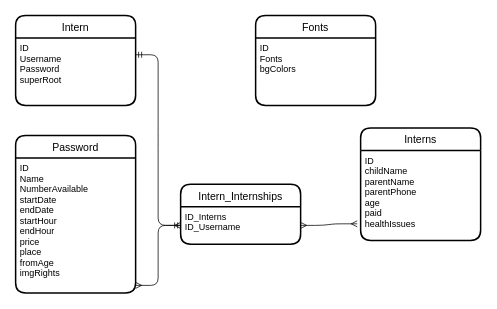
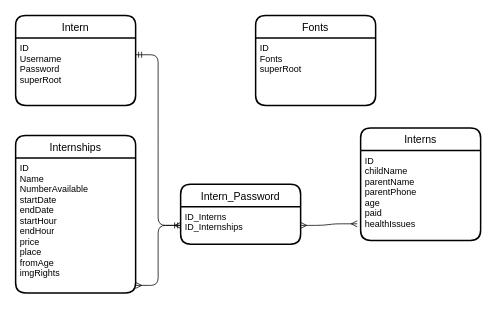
  <mxCell id="0" />
  <mxCell id="1" parent="0" />
  <mxCell id="2" value="Intern" style="swimlane;childLayout=stackLayout;horizontal=1;startSize=30;horizontalStack=0;rounded=1;fontSize=14;fontStyle=0;strokeWidth=2;resizeParent=0;resizeLast=1;shadow=0;dashed=0;align=center;" vertex="1" parent="1"><mxGeometry x="20" y="20" width="160" height="120" as="geometry" /></mxCell>
  <mxCell id="3" value="ID&#10;Username&#10;Password&#10;superRoot&#10;" style="align=left;strokeColor=none;fillColor=none;spacingLeft=4;fontSize=12;verticalAlign=top;resizable=0;rotatable=0;part=1;" vertex="1" parent="2"><mxGeometry y="30" width="160" height="90" as="geometry" /></mxCell>
  <mxCell id="4" value="Fonts" style="swimlane;childLayout=stackLayout;horizontal=1;startSize=30;horizontalStack=0;rounded=1;fontSize=14;fontStyle=0;strokeWidth=2;resizeParent=0;resizeLast=1;shadow=0;dashed=0;align=center;" vertex="1" parent="1"><mxGeometry x="340" y="20" width="160" height="120" as="geometry" /></mxCell>
- <mxCell id="5" value="ID&#10;Fonts&#10;bgColors" style="align=left;strokeColor=none;fillColor=none;spacingLeft=4;fontSize=12;verticalAlign=top;resizable=0;rotatable=0;part=1;" vertex="1" parent="4"><mxGeometry y="30" width="160" height="90" as="geometry" /></mxCell>
+ <mxCell id="5" value="ID&#10;Fonts&#10;superRoot" style="align=left;strokeColor=none;fillColor=none;spacingLeft=4;fontSize=12;verticalAlign=top;resizable=0;rotatable=0;part=1;" vertex="1" parent="4"><mxGeometry y="30" width="160" height="90" as="geometry" /></mxCell>
  <mxCell id="6" value="" style="edgeStyle=entityRelationEdgeStyle;fontSize=12;html=1;endArrow=ERmandOne;startArrow=ERmandOne;exitX=1;exitY=0.25;exitDx=0;exitDy=0;" edge="1" parent="1" source="3" target="10"><mxGeometry width="100" height="100" relative="1" as="geometry"><mxPoint x="340" y="170" as="sourcePoint" /><mxPoint x="440" y="70" as="targetPoint" /></mxGeometry></mxCell>
- <mxCell id="7" value="Password" style="swimlane;childLayout=stackLayout;horizontal=1;startSize=30;horizontalStack=0;rounded=1;fontSize=14;fontStyle=0;strokeWidth=2;resizeParent=0;resizeLast=1;shadow=0;dashed=0;align=center;" vertex="1" parent="1"><mxGeometry x="20" y="180" width="160" height="210" as="geometry" /></mxCell>
+ <mxCell id="7" value="Internships" style="swimlane;childLayout=stackLayout;horizontal=1;startSize=30;horizontalStack=0;rounded=1;fontSize=14;fontStyle=0;strokeWidth=2;resizeParent=0;resizeLast=1;shadow=0;dashed=0;align=center;" vertex="1" parent="1"><mxGeometry x="20" y="180" width="160" height="210" as="geometry" /></mxCell>
  <mxCell id="8" value="ID&#10;Name&#10;NumberAvailable&#10;startDate&#10;endDate&#10;startHour&#10;endHour&#10;price&#10;place&#10;fromAge&#10;imgRights&#10;" style="align=left;strokeColor=none;fillColor=none;spacingLeft=4;fontSize=12;verticalAlign=top;resizable=0;rotatable=0;part=1;" vertex="1" parent="7"><mxGeometry y="30" width="160" height="180" as="geometry" /></mxCell>
- <mxCell id="9" value="Intern_Internships" style="swimlane;childLayout=stackLayout;horizontal=1;startSize=30;horizontalStack=0;rounded=1;fontSize=14;fontStyle=0;strokeWidth=2;resizeParent=0;resizeLast=1;shadow=0;dashed=0;align=center;" vertex="1" parent="1"><mxGeometry x="240" y="245" width="160" height="80" as="geometry" /></mxCell>
- <mxCell id="10" value="ID_Interns&#10;ID_Username" style="align=left;strokeColor=none;fillColor=none;spacingLeft=4;fontSize=12;verticalAlign=top;resizable=0;rotatable=0;part=1;" vertex="1" parent="9"><mxGeometry y="30" width="160" height="50" as="geometry" /></mxCell>
+ <mxCell id="9" value="Intern_Password" style="swimlane;childLayout=stackLayout;horizontal=1;startSize=30;horizontalStack=0;rounded=1;fontSize=14;fontStyle=0;strokeWidth=2;resizeParent=0;resizeLast=1;shadow=0;dashed=0;align=center;" vertex="1" parent="1"><mxGeometry x="240" y="245" width="160" height="80" as="geometry" /></mxCell>
+ <mxCell id="10" value="ID_Interns&#10;ID_Internships" style="align=left;strokeColor=none;fillColor=none;spacingLeft=4;fontSize=12;verticalAlign=top;resizable=0;rotatable=0;part=1;" vertex="1" parent="9"><mxGeometry y="30" width="160" height="50" as="geometry" /></mxCell>
  <mxCell id="11" value="Interns" style="swimlane;childLayout=stackLayout;horizontal=1;startSize=30;horizontalStack=0;rounded=1;fontSize=14;fontStyle=0;strokeWidth=2;resizeParent=0;resizeLast=1;shadow=0;dashed=0;align=center;" vertex="1" parent="1"><mxGeometry x="480" y="170" width="160" height="150" as="geometry" /></mxCell>
  <mxCell id="12" value="ID&#10;childName&#10;parentName&#10;parentPhone&#10;age&#10;paid&#10;healthIssues" style="align=left;strokeColor=none;fillColor=none;spacingLeft=4;fontSize=12;verticalAlign=top;resizable=0;rotatable=0;part=1;" vertex="1" parent="11"><mxGeometry y="30" width="160" height="120" as="geometry" /></mxCell>
  <mxCell id="13" value="" style="edgeStyle=entityRelationEdgeStyle;fontSize=12;html=1;endArrow=ERmany;startArrow=ERmany;entryX=-0.028;entryY=0.816;entryDx=0;entryDy=0;entryPerimeter=0;" edge="1" parent="1" source="10" target="12"><mxGeometry width="100" height="100" relative="1" as="geometry"><mxPoint x="340" y="330" as="sourcePoint" /><mxPoint x="440" y="230" as="targetPoint" /></mxGeometry></mxCell>
  <mxCell id="14" value="" style="edgeStyle=entityRelationEdgeStyle;fontSize=12;html=1;endArrow=ERmany;startArrow=ERmany;entryX=0;entryY=0.5;entryDx=0;entryDy=0;" edge="1" parent="1" target="10"><mxGeometry width="100" height="100" relative="1" as="geometry"><mxPoint x="180" y="380" as="sourcePoint" /><mxPoint x="230" y="320" as="targetPoint" /></mxGeometry></mxCell>
